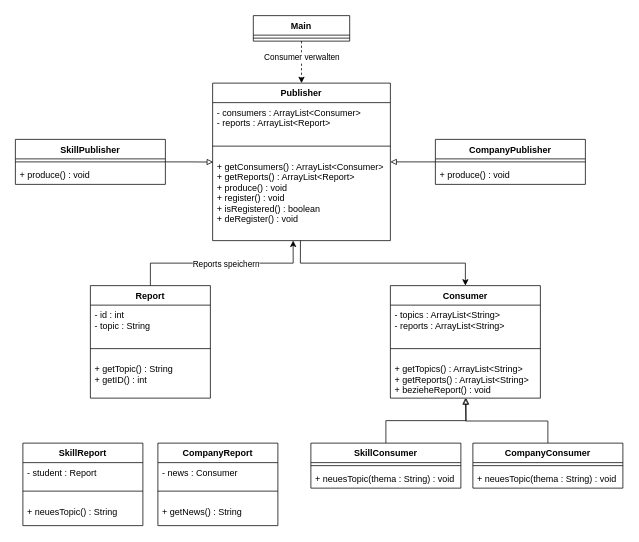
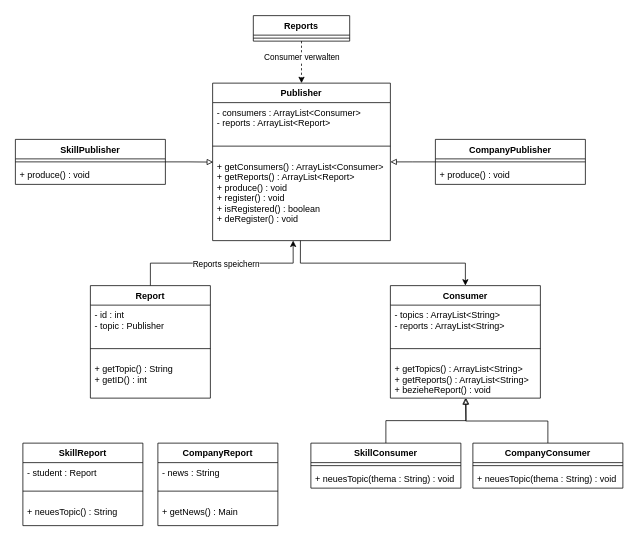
  <mxCell id="0" />
  <mxCell id="1" parent="0" />
  <mxCell id="2" style="edgeStyle=orthogonalEdgeStyle;rounded=0;orthogonalLoop=1;jettySize=auto;html=1;exitX=0.5;exitY=0;exitDx=0;exitDy=0;entryX=0.453;entryY=0.999;entryDx=0;entryDy=0;entryPerimeter=0;endArrow=classic;endFill=1;" edge="1" parent="1" source="4" target="31"><mxGeometry relative="1" as="geometry" /></mxCell>
  <mxCell id="3" value="Reports speichern" style="edgeLabel;html=1;align=center;verticalAlign=middle;resizable=0;points=[];" vertex="1" connectable="0" parent="2"><mxGeometry x="0.16" relative="1" as="geometry"><mxPoint x="-15" as="offset" /></mxGeometry></mxCell>
  <mxCell id="4" value="Report" style="swimlane;fontStyle=1;align=center;verticalAlign=top;childLayout=stackLayout;horizontal=1;startSize=26;horizontalStack=0;resizeParent=1;resizeParentMax=0;resizeLast=0;collapsible=1;marginBottom=0;" vertex="1" parent="1"><mxGeometry x="120" y="380" width="160" height="150" as="geometry" /></mxCell>
- <mxCell id="5" value="- id : int&#10;- topic : String" style="text;strokeColor=none;fillColor=none;align=left;verticalAlign=top;spacingLeft=4;spacingRight=4;overflow=hidden;rotatable=0;points=[[0,0.5],[1,0.5]];portConstraint=eastwest;" vertex="1" parent="4"><mxGeometry y="26" width="160" height="44" as="geometry" /></mxCell>
+ <mxCell id="5" value="- id : int&#10;- topic : Publisher" style="text;strokeColor=none;fillColor=none;align=left;verticalAlign=top;spacingLeft=4;spacingRight=4;overflow=hidden;rotatable=0;points=[[0,0.5],[1,0.5]];portConstraint=eastwest;" vertex="1" parent="4"><mxGeometry y="26" width="160" height="44" as="geometry" /></mxCell>
  <mxCell id="6" value="" style="line;strokeWidth=1;fillColor=none;align=left;verticalAlign=middle;spacingTop=-1;spacingLeft=3;spacingRight=3;rotatable=0;labelPosition=right;points=[];portConstraint=eastwest;strokeColor=inherit;" vertex="1" parent="4"><mxGeometry y="70" width="160" height="28" as="geometry" /></mxCell>
  <mxCell id="7" value="+ getTopic() : String&#10;+ getID() : int" style="text;strokeColor=none;fillColor=none;align=left;verticalAlign=top;spacingLeft=4;spacingRight=4;overflow=hidden;rotatable=0;points=[[0,0.5],[1,0.5]];portConstraint=eastwest;" vertex="1" parent="4"><mxGeometry y="98" width="160" height="52" as="geometry" /></mxCell>
  <mxCell id="8" value="SkillReport" style="swimlane;fontStyle=1;align=center;verticalAlign=top;childLayout=stackLayout;horizontal=1;startSize=26;horizontalStack=0;resizeParent=1;resizeParentMax=0;resizeLast=0;collapsible=1;marginBottom=0;" vertex="1" parent="1"><mxGeometry x="30" y="590" width="160" height="110" as="geometry" /></mxCell>
  <mxCell id="9" value="- student : Report" style="text;strokeColor=none;fillColor=none;align=left;verticalAlign=top;spacingLeft=4;spacingRight=4;overflow=hidden;rotatable=0;points=[[0,0.5],[1,0.5]];portConstraint=eastwest;" vertex="1" parent="8"><mxGeometry y="26" width="160" height="24" as="geometry" /></mxCell>
  <mxCell id="10" value="" style="line;strokeWidth=1;fillColor=none;align=left;verticalAlign=middle;spacingTop=-1;spacingLeft=3;spacingRight=3;rotatable=0;labelPosition=right;points=[];portConstraint=eastwest;strokeColor=inherit;" vertex="1" parent="8"><mxGeometry y="50" width="160" height="28" as="geometry" /></mxCell>
  <mxCell id="11" value="+ neuesTopic() : String" style="text;strokeColor=none;fillColor=none;align=left;verticalAlign=top;spacingLeft=4;spacingRight=4;overflow=hidden;rotatable=0;points=[[0,0.5],[1,0.5]];portConstraint=eastwest;" vertex="1" parent="8"><mxGeometry y="78" width="160" height="32" as="geometry" /></mxCell>
  <mxCell id="12" value="CompanyReport" style="swimlane;fontStyle=1;align=center;verticalAlign=top;childLayout=stackLayout;horizontal=1;startSize=26;horizontalStack=0;resizeParent=1;resizeParentMax=0;resizeLast=0;collapsible=1;marginBottom=0;" vertex="1" parent="1"><mxGeometry x="210" y="590" width="160" height="110" as="geometry" /></mxCell>
- <mxCell id="13" value="- news : Consumer" style="text;strokeColor=none;fillColor=none;align=left;verticalAlign=top;spacingLeft=4;spacingRight=4;overflow=hidden;rotatable=0;points=[[0,0.5],[1,0.5]];portConstraint=eastwest;" vertex="1" parent="12"><mxGeometry y="26" width="160" height="24" as="geometry" /></mxCell>
+ <mxCell id="13" value="- news : String" style="text;strokeColor=none;fillColor=none;align=left;verticalAlign=top;spacingLeft=4;spacingRight=4;overflow=hidden;rotatable=0;points=[[0,0.5],[1,0.5]];portConstraint=eastwest;" vertex="1" parent="12"><mxGeometry y="26" width="160" height="24" as="geometry" /></mxCell>
  <mxCell id="14" value="" style="line;strokeWidth=1;fillColor=none;align=left;verticalAlign=middle;spacingTop=-1;spacingLeft=3;spacingRight=3;rotatable=0;labelPosition=right;points=[];portConstraint=eastwest;strokeColor=inherit;" vertex="1" parent="12"><mxGeometry y="50" width="160" height="28" as="geometry" /></mxCell>
- <mxCell id="15" value="+ getNews() : String" style="text;strokeColor=none;fillColor=none;align=left;verticalAlign=top;spacingLeft=4;spacingRight=4;overflow=hidden;rotatable=0;points=[[0,0.5],[1,0.5]];portConstraint=eastwest;" vertex="1" parent="12"><mxGeometry y="78" width="160" height="32" as="geometry" /></mxCell>
+ <mxCell id="15" value="+ getNews() : Main" style="text;strokeColor=none;fillColor=none;align=left;verticalAlign=top;spacingLeft=4;spacingRight=4;overflow=hidden;rotatable=0;points=[[0,0.5],[1,0.5]];portConstraint=eastwest;" vertex="1" parent="12"><mxGeometry y="78" width="160" height="32" as="geometry" /></mxCell>
  <mxCell id="16" value="Consumer" style="swimlane;fontStyle=1;align=center;verticalAlign=top;childLayout=stackLayout;horizontal=1;startSize=26;horizontalStack=0;resizeParent=1;resizeParentMax=0;resizeLast=0;collapsible=1;marginBottom=0;" vertex="1" parent="1"><mxGeometry x="520" y="380" width="200" height="150" as="geometry" /></mxCell>
  <mxCell id="17" value="- topics : ArrayList&lt;String&gt;&#10;- reports : ArrayList&lt;String&gt;" style="text;strokeColor=none;fillColor=none;align=left;verticalAlign=top;spacingLeft=4;spacingRight=4;overflow=hidden;rotatable=0;points=[[0,0.5],[1,0.5]];portConstraint=eastwest;" vertex="1" parent="16"><mxGeometry y="26" width="200" height="44" as="geometry" /></mxCell>
  <mxCell id="18" value="" style="line;strokeWidth=1;fillColor=none;align=left;verticalAlign=middle;spacingTop=-1;spacingLeft=3;spacingRight=3;rotatable=0;labelPosition=right;points=[];portConstraint=eastwest;strokeColor=inherit;" vertex="1" parent="16"><mxGeometry y="70" width="200" height="28" as="geometry" /></mxCell>
  <mxCell id="19" value="+ getTopics() : ArrayList&lt;String&gt;&#10;+ getReports() : ArrayList&lt;String&gt;&#10;+ bezieheReport() : void" style="text;strokeColor=none;fillColor=none;align=left;verticalAlign=top;spacingLeft=4;spacingRight=4;overflow=hidden;rotatable=0;points=[[0,0.5],[1,0.5]];portConstraint=eastwest;" vertex="1" parent="16"><mxGeometry y="98" width="200" height="52" as="geometry" /></mxCell>
  <mxCell id="20" style="edgeStyle=orthogonalEdgeStyle;rounded=0;orthogonalLoop=1;jettySize=auto;html=1;exitX=0.5;exitY=0;exitDx=0;exitDy=0;endArrow=block;endFill=0;" edge="1" parent="1" source="21"><mxGeometry relative="1" as="geometry"><mxPoint x="620" y="530" as="targetPoint" /></mxGeometry></mxCell>
  <mxCell id="21" value="CompanyConsumer" style="swimlane;fontStyle=1;align=center;verticalAlign=top;childLayout=stackLayout;horizontal=1;startSize=26;horizontalStack=0;resizeParent=1;resizeParentMax=0;resizeLast=0;collapsible=1;marginBottom=0;" vertex="1" parent="1"><mxGeometry x="630" y="590" width="200" height="60" as="geometry" /></mxCell>
  <mxCell id="22" value="" style="line;strokeWidth=1;fillColor=none;align=left;verticalAlign=middle;spacingTop=-1;spacingLeft=3;spacingRight=3;rotatable=0;labelPosition=right;points=[];portConstraint=eastwest;strokeColor=inherit;" vertex="1" parent="21"><mxGeometry y="26" width="200" height="8" as="geometry" /></mxCell>
  <mxCell id="23" value="+ neuesTopic(thema : String) : void" style="text;strokeColor=none;fillColor=none;align=left;verticalAlign=top;spacingLeft=4;spacingRight=4;overflow=hidden;rotatable=0;points=[[0,0.5],[1,0.5]];portConstraint=eastwest;" vertex="1" parent="21"><mxGeometry y="34" width="200" height="26" as="geometry" /></mxCell>
  <mxCell id="24" style="edgeStyle=orthogonalEdgeStyle;rounded=0;orthogonalLoop=1;jettySize=auto;html=1;exitX=0.5;exitY=0;exitDx=0;exitDy=0;entryX=0.505;entryY=1;entryDx=0;entryDy=0;entryPerimeter=0;endArrow=block;endFill=0;" edge="1" parent="1" source="25" target="19"><mxGeometry relative="1" as="geometry" /></mxCell>
  <mxCell id="25" value="SkillConsumer" style="swimlane;fontStyle=1;align=center;verticalAlign=top;childLayout=stackLayout;horizontal=1;startSize=26;horizontalStack=0;resizeParent=1;resizeParentMax=0;resizeLast=0;collapsible=1;marginBottom=0;" vertex="1" parent="1"><mxGeometry x="414" y="590" width="200" height="60" as="geometry" /></mxCell>
  <mxCell id="26" value="" style="line;strokeWidth=1;fillColor=none;align=left;verticalAlign=middle;spacingTop=-1;spacingLeft=3;spacingRight=3;rotatable=0;labelPosition=right;points=[];portConstraint=eastwest;strokeColor=inherit;" vertex="1" parent="25"><mxGeometry y="26" width="200" height="8" as="geometry" /></mxCell>
  <mxCell id="27" value="+ neuesTopic(thema : String) : void" style="text;strokeColor=none;fillColor=none;align=left;verticalAlign=top;spacingLeft=4;spacingRight=4;overflow=hidden;rotatable=0;points=[[0,0.5],[1,0.5]];portConstraint=eastwest;" vertex="1" parent="25"><mxGeometry y="34" width="200" height="26" as="geometry" /></mxCell>
  <mxCell id="28" value="Publisher" style="swimlane;fontStyle=1;align=center;verticalAlign=top;childLayout=stackLayout;horizontal=1;startSize=26;horizontalStack=0;resizeParent=1;resizeParentMax=0;resizeLast=0;collapsible=1;marginBottom=0;" vertex="1" parent="1"><mxGeometry x="283" y="110" width="237" height="210" as="geometry" /></mxCell>
  <mxCell id="29" value="- consumers : ArrayList&lt;Consumer&gt;&#10;- reports : ArrayList&lt;Report&gt;" style="text;strokeColor=none;fillColor=none;align=left;verticalAlign=top;spacingLeft=4;spacingRight=4;overflow=hidden;rotatable=0;points=[[0,0.5],[1,0.5]];portConstraint=eastwest;" vertex="1" parent="28"><mxGeometry y="26" width="237" height="44" as="geometry" /></mxCell>
  <mxCell id="30" value="" style="line;strokeWidth=1;fillColor=none;align=left;verticalAlign=middle;spacingTop=-1;spacingLeft=3;spacingRight=3;rotatable=0;labelPosition=right;points=[];portConstraint=eastwest;strokeColor=inherit;" vertex="1" parent="28"><mxGeometry y="70" width="237" height="28" as="geometry" /></mxCell>
  <mxCell id="31" value="+ getConsumers() : ArrayList&lt;Consumer&gt;&#10;+ getReports() : ArrayList&lt;Report&gt;&#10;+ produce() : void&#10;+ register() : void&#10;+ isRegistered() : boolean&#10;+ deRegister() : void" style="text;strokeColor=none;fillColor=none;align=left;verticalAlign=top;spacingLeft=4;spacingRight=4;overflow=hidden;rotatable=0;points=[[0,0.5],[1,0.5]];portConstraint=eastwest;" vertex="1" parent="28"><mxGeometry y="98" width="237" height="112" as="geometry" /></mxCell>
  <mxCell id="32" value="" style="endArrow=classic;html=1;rounded=0;exitX=0.494;exitY=1;exitDx=0;exitDy=0;exitPerimeter=0;entryX=0.5;entryY=0;entryDx=0;entryDy=0;" edge="1" parent="1" source="31" target="16"><mxGeometry width="50" height="50" relative="1" as="geometry"><mxPoint x="390" y="410" as="sourcePoint" /><mxPoint x="440" y="360" as="targetPoint" /><Array as="points"><mxPoint x="400" y="350" /><mxPoint x="620" y="350" /></Array></mxGeometry></mxCell>
  <mxCell id="33" style="edgeStyle=orthogonalEdgeStyle;rounded=0;orthogonalLoop=1;jettySize=auto;html=1;exitX=0.5;exitY=1;exitDx=0;exitDy=0;entryX=0.5;entryY=0;entryDx=0;entryDy=0;endArrow=classic;endFill=1;dashed=1;" edge="1" parent="1" source="35" target="28"><mxGeometry relative="1" as="geometry" /></mxCell>
  <mxCell id="34" value="Consumer verwalten" style="edgeLabel;html=1;align=center;verticalAlign=middle;resizable=0;points=[];" vertex="1" connectable="0" parent="33"><mxGeometry x="-0.238" relative="1" as="geometry"><mxPoint as="offset" /></mxGeometry></mxCell>
- <mxCell id="35" value="Main" style="swimlane;fontStyle=1;align=center;verticalAlign=top;childLayout=stackLayout;horizontal=1;startSize=26;horizontalStack=0;resizeParent=1;resizeParentMax=0;resizeLast=0;collapsible=1;marginBottom=0;" vertex="1" parent="1"><mxGeometry x="337.25" y="20" width="128.5" height="34" as="geometry" /></mxCell>
+ <mxCell id="35" value="Reports" style="swimlane;fontStyle=1;align=center;verticalAlign=top;childLayout=stackLayout;horizontal=1;startSize=26;horizontalStack=0;resizeParent=1;resizeParentMax=0;resizeLast=0;collapsible=1;marginBottom=0;" vertex="1" parent="1"><mxGeometry x="337.25" y="20" width="128.5" height="34" as="geometry" /></mxCell>
  <mxCell id="36" value="" style="line;strokeWidth=1;fillColor=none;align=left;verticalAlign=middle;spacingTop=-1;spacingLeft=3;spacingRight=3;rotatable=0;labelPosition=right;points=[];portConstraint=eastwest;strokeColor=inherit;" vertex="1" parent="35"><mxGeometry y="26" width="128.5" height="8" as="geometry" /></mxCell>
  <mxCell id="37" style="edgeStyle=orthogonalEdgeStyle;rounded=0;orthogonalLoop=1;jettySize=auto;html=1;exitX=1;exitY=0.5;exitDx=0;exitDy=0;entryX=0.003;entryY=0.065;entryDx=0;entryDy=0;entryPerimeter=0;endArrow=block;endFill=0;" edge="1" parent="1" source="38" target="31"><mxGeometry relative="1" as="geometry" /></mxCell>
  <mxCell id="38" value="SkillPublisher" style="swimlane;fontStyle=1;align=center;verticalAlign=top;childLayout=stackLayout;horizontal=1;startSize=26;horizontalStack=0;resizeParent=1;resizeParentMax=0;resizeLast=0;collapsible=1;marginBottom=0;" vertex="1" parent="1"><mxGeometry x="20" y="185" width="200" height="60" as="geometry" /></mxCell>
  <mxCell id="39" value="" style="line;strokeWidth=1;fillColor=none;align=left;verticalAlign=middle;spacingTop=-1;spacingLeft=3;spacingRight=3;rotatable=0;labelPosition=right;points=[];portConstraint=eastwest;strokeColor=inherit;" vertex="1" parent="38"><mxGeometry y="26" width="200" height="8" as="geometry" /></mxCell>
  <mxCell id="40" value="+ produce() : void" style="text;strokeColor=none;fillColor=none;align=left;verticalAlign=top;spacingLeft=4;spacingRight=4;overflow=hidden;rotatable=0;points=[[0,0.5],[1,0.5]];portConstraint=eastwest;" vertex="1" parent="38"><mxGeometry y="34" width="200" height="26" as="geometry" /></mxCell>
  <mxCell id="41" style="edgeStyle=orthogonalEdgeStyle;rounded=0;orthogonalLoop=1;jettySize=auto;html=1;exitX=0;exitY=0.5;exitDx=0;exitDy=0;entryX=1;entryY=0.063;entryDx=0;entryDy=0;entryPerimeter=0;endArrow=block;endFill=0;" edge="1" parent="1" source="42" target="31"><mxGeometry relative="1" as="geometry" /></mxCell>
  <mxCell id="42" value="CompanyPublisher" style="swimlane;fontStyle=1;align=center;verticalAlign=top;childLayout=stackLayout;horizontal=1;startSize=26;horizontalStack=0;resizeParent=1;resizeParentMax=0;resizeLast=0;collapsible=1;marginBottom=0;" vertex="1" parent="1"><mxGeometry x="580" y="185" width="200" height="60" as="geometry" /></mxCell>
  <mxCell id="43" value="" style="line;strokeWidth=1;fillColor=none;align=left;verticalAlign=middle;spacingTop=-1;spacingLeft=3;spacingRight=3;rotatable=0;labelPosition=right;points=[];portConstraint=eastwest;strokeColor=inherit;" vertex="1" parent="42"><mxGeometry y="26" width="200" height="8" as="geometry" /></mxCell>
  <mxCell id="44" value="+ produce() : void" style="text;strokeColor=none;fillColor=none;align=left;verticalAlign=top;spacingLeft=4;spacingRight=4;overflow=hidden;rotatable=0;points=[[0,0.5],[1,0.5]];portConstraint=eastwest;" vertex="1" parent="42"><mxGeometry y="34" width="200" height="26" as="geometry" /></mxCell>
